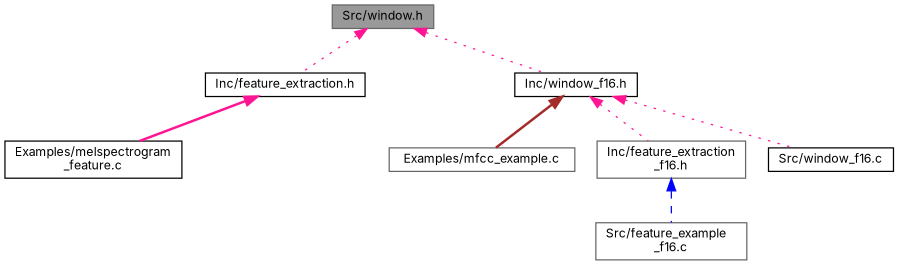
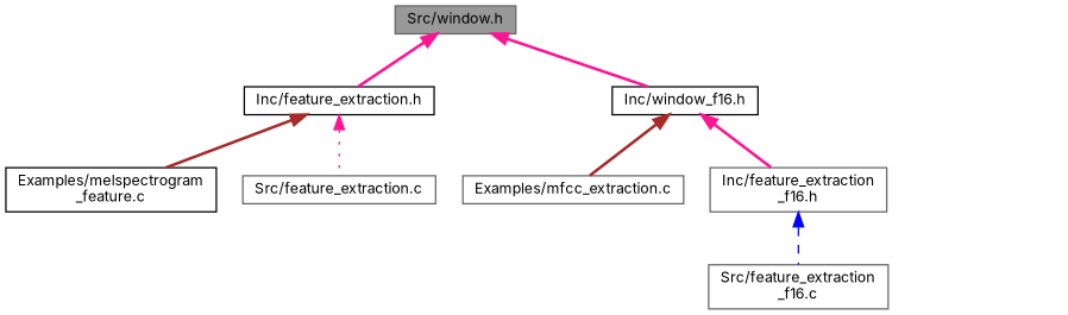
  digraph {
    fontname=Inter
    node [color=gray40 fillcolor=white fontname=Inter fontsize=10 shape=box style=filled]
    edge [color=deeppink dir=back fontname=Inter fontsize=10 labelfontname=Helvetica labelfontsize=10 style=dotted]
    n1 [fillcolor=grey60 fontcolor=black height=0.2 label="Src/window.h" width=0.4]
    n2 [color=black height=0.2 label="Inc/feature_extraction.h" width=0.4]
    n3 [color=black height=0.2 label="Inc/window_f16.h" width=0.4]
    n4 [color=black height=0.2 label="Examples/melspectrogram\l_feature.c" width=0.4]
-   n6 [height=0.2 label="Examples/mfcc_example.c" width=0.4]
+   n5 [height=0.2 label="Src/feature_extraction.c" width=0.4]
+   n6 [height=0.2 label="Examples/mfcc_extraction.c" width=0.4]
    n7 [height=0.2 label="Inc/feature_extraction\l_f16.h" width=0.4]
-   n8 [color=black height=0.2 label="Src/window_f16.c" width=0.4]
-   n9 [height=0.2 label="Src/feature_example\l_f16.c" width=0.4]
-   n1 -> n2
-   n1 -> n3
-   n2 -> n4 [style=bold]
+   n9 [height=0.2 label="Src/feature_extraction\l_f16.c" width=0.4]
+   n1 -> n2 [style=bold]
+   n1 -> n3 [style=bold]
+   n2 -> n4 [color=brown style=bold]
+   n2 -> n5
    n3 -> n6 [color=brown style=bold]
-   n3 -> n7
-   n3 -> n8
+   n3 -> n7 [style=bold]
    n7 -> n9 [color=blue style=dashed]
  }
